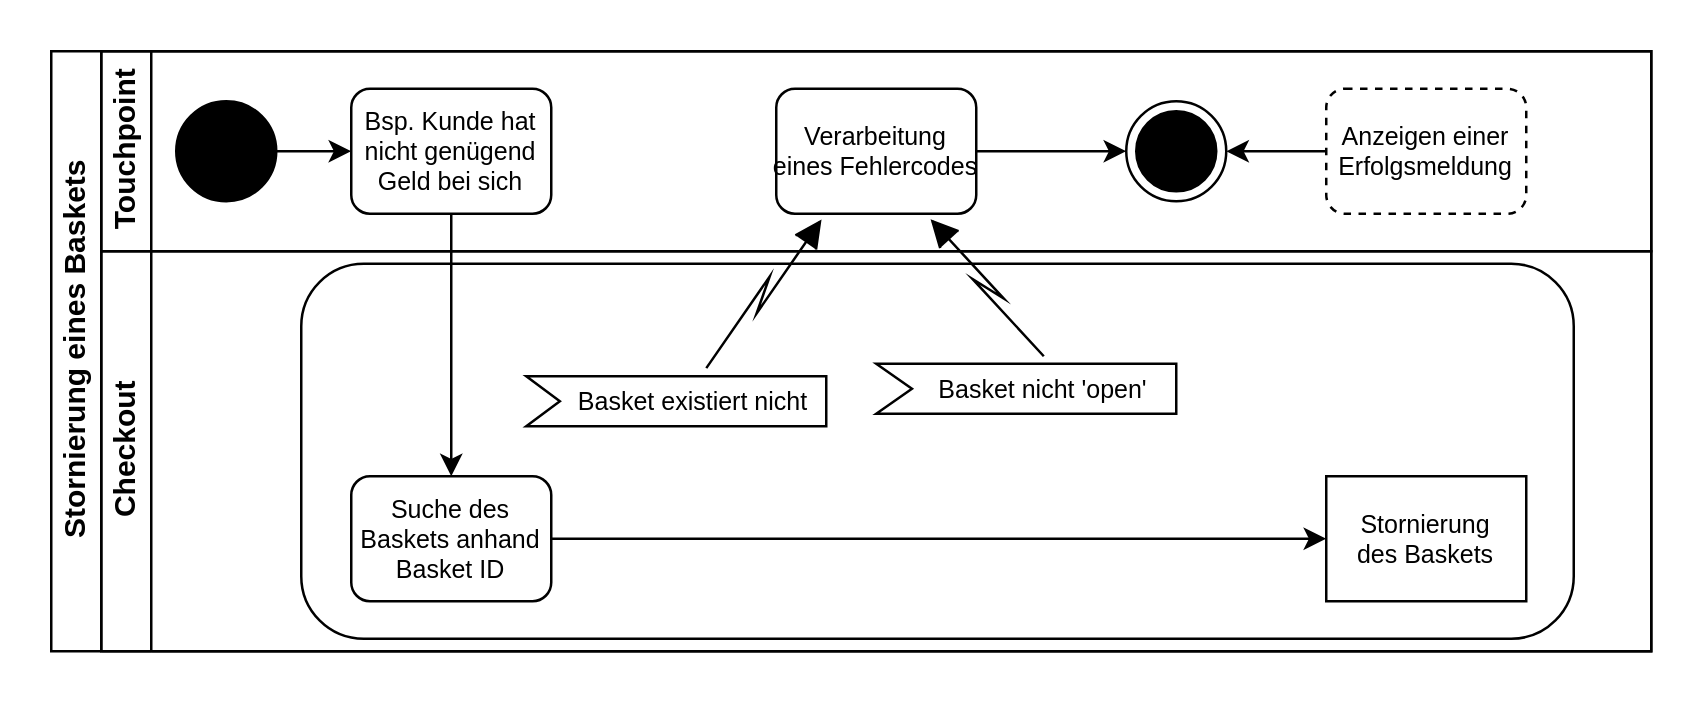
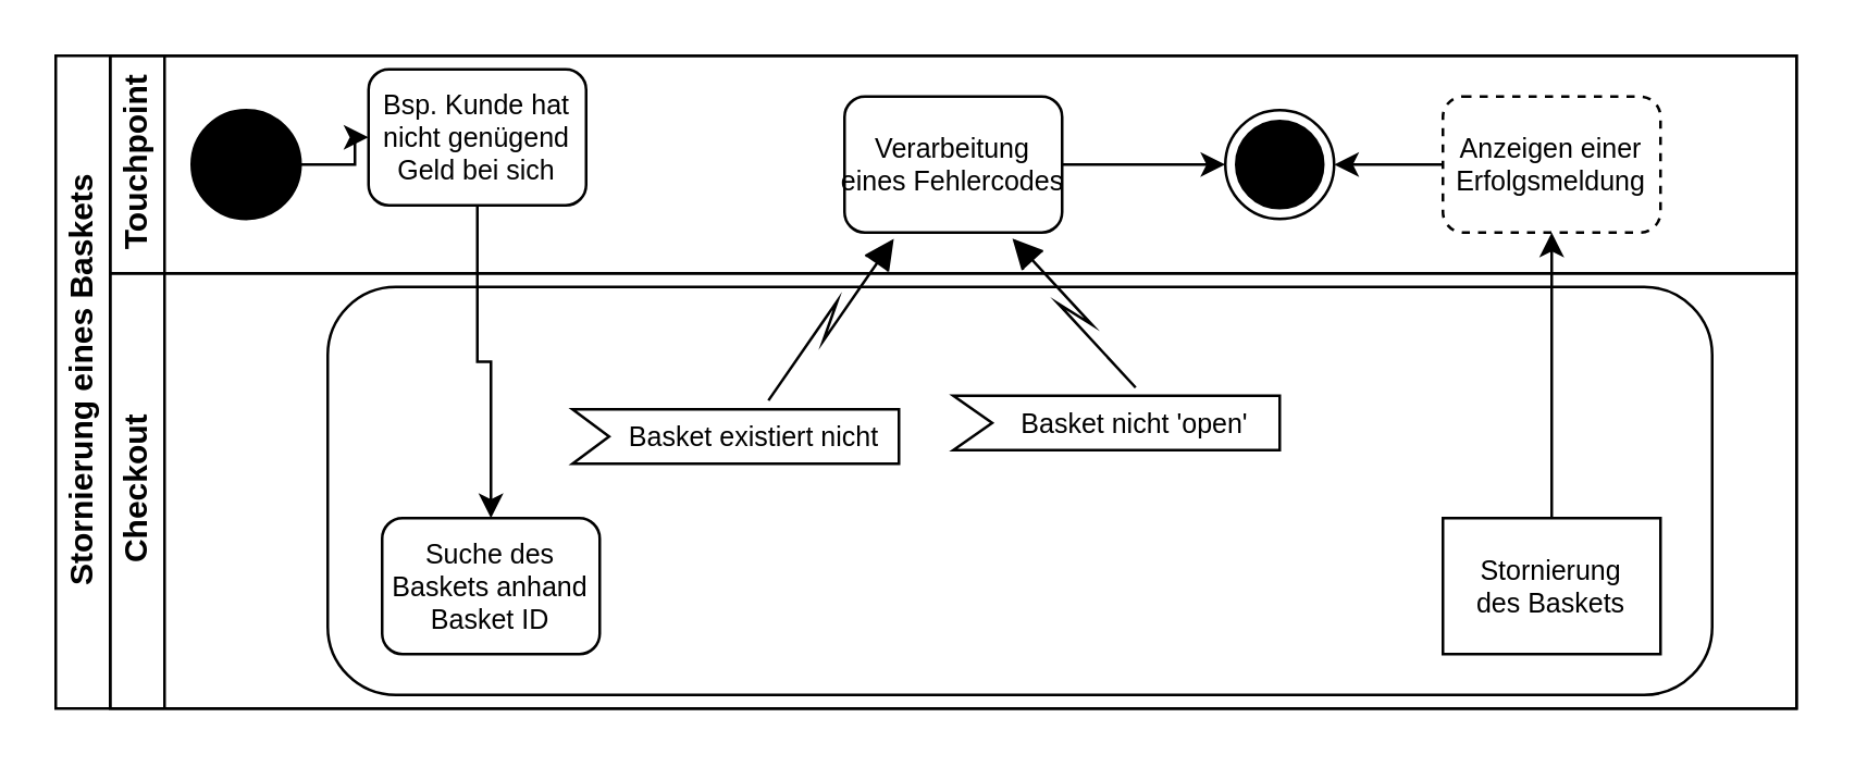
  <mxCell id="0" />
  <mxCell id="1" parent="0" />
  <mxCell id="2" value="Stornierung eines Baskets" style="swimlane;html=1;childLayout=stackLayout;resizeParent=1;resizeParentMax=0;horizontal=0;startSize=20;horizontalStack=0;fontColor=#000000;strokeColor=#000000;fillColor=none;" parent="1" vertex="1"><mxGeometry x="20" y="20" width="640" height="240" as="geometry" /></mxCell>
  <mxCell id="3" value="Touchpoint" style="swimlane;html=1;startSize=20;horizontal=0;fontColor=#000000;strokeColor=#000000;fillColor=none;" parent="2" vertex="1"><mxGeometry x="20" width="620" height="80" as="geometry" /></mxCell>
  <mxCell id="4" value="" style="edgeStyle=orthogonalEdgeStyle;rounded=0;orthogonalLoop=1;jettySize=auto;html=1;fontColor=#000000;strokeColor=#000000;" parent="3" source="5" target="6" edge="1"><mxGeometry relative="1" as="geometry" /></mxCell>
  <mxCell id="5" value="" style="ellipse;whiteSpace=wrap;html=1;fontColor=#000000;strokeColor=#000000;fillColor=#000000;" parent="3" vertex="1"><mxGeometry x="30" y="20" width="40" height="40" as="geometry" /></mxCell>
- <mxCell id="6" value="Bsp. Kunde hat&#10;nicht genügend&#10;Geld bei sich" style="rounded=1;fontFamily=Helvetica;fontSize=10;fontColor=#000000;align=center;strokeColor=#000000;fillColor=#FFFFFF;" parent="3" vertex="1"><mxGeometry x="100" y="15" width="80" height="50" as="geometry" /></mxCell>
+ <mxCell id="6" value="Bsp. Kunde hat&#10;nicht genügend&#10;Geld bei sich" style="rounded=1;fontFamily=Helvetica;fontSize=10;fontColor=#000000;align=center;strokeColor=#000000;fillColor=#FFFFFF;" parent="3" vertex="1"><mxGeometry x="95" y="5" width="80" height="50" as="geometry" /></mxCell>
  <mxCell id="7" style="edgeStyle=orthogonalEdgeStyle;rounded=0;orthogonalLoop=1;jettySize=auto;html=1;fontSize=10;fontColor=#000000;strokeColor=#000000;" parent="3" source="8" target="9" edge="1"><mxGeometry relative="1" as="geometry" /></mxCell>
  <mxCell id="8" value="Verarbeitung&#10;eines Fehlercodes" style="rounded=1;fontFamily=Helvetica;fontSize=10;fontColor=#000000;align=center;strokeColor=#000000;fillColor=#FFFFFF;" parent="3" vertex="1"><mxGeometry x="270" y="15" width="80" height="50" as="geometry" /></mxCell>
  <mxCell id="9" value="" style="ellipse;html=1;shape=endState;fillColor=#000000;strokeColor=#000000;fontSize=10;fontColor=#000000;" parent="3" vertex="1"><mxGeometry x="410" y="20" width="40" height="40" as="geometry" /></mxCell>
  <mxCell id="10" style="edgeStyle=orthogonalEdgeStyle;rounded=0;orthogonalLoop=1;jettySize=auto;html=1;exitX=0;exitY=0.5;exitDx=0;exitDy=0;entryX=1;entryY=0.5;entryDx=0;entryDy=0;fontSize=11;fontColor=#000000;strokeColor=#000000;" parent="3" source="11" target="9" edge="1"><mxGeometry relative="1" as="geometry" /></mxCell>
  <mxCell id="11" value="Anzeigen einer&#10;Erfolgsmeldung" style="rounded=1;fontFamily=Helvetica;fontSize=10;fontColor=#000000;align=center;strokeColor=#000000;fillColor=#FFFFFF;dashed=1;" parent="3" vertex="1"><mxGeometry x="490" y="15" width="80" height="50" as="geometry" /></mxCell>
  <mxCell id="12" style="edgeStyle=orthogonalEdgeStyle;rounded=0;orthogonalLoop=1;jettySize=auto;html=1;fontSize=10;fontColor=#000000;strokeColor=#000000;" parent="2" source="6" target="17" edge="1"><mxGeometry relative="1" as="geometry" /></mxCell>
+ <mxCell id="13" style="edgeStyle=orthogonalEdgeStyle;rounded=0;orthogonalLoop=1;jettySize=auto;html=1;fontSize=10;fontColor=#000000;strokeColor=#000000;" parent="2" source="18" target="11" edge="1"><mxGeometry relative="1" as="geometry" /></mxCell>
  <mxCell id="14" value="Checkout" style="swimlane;html=1;startSize=20;horizontal=0;fontColor=#000000;strokeColor=#000000;fillColor=none;" parent="2" vertex="1"><mxGeometry x="20" y="80" width="620" height="160" as="geometry" /></mxCell>
  <mxCell id="15" value="" style="html=1;align=right;verticalAlign=top;rounded=1;absoluteArcSize=1;arcSize=50;dashed=0;spacingTop=10;spacingRight=30;sketch=0;fillStyle=auto;fillColor=none;strokeColor=#000000;" parent="14" vertex="1"><mxGeometry x="80" y="5" width="509" height="150" as="geometry" /></mxCell>
- <mxCell id="16" value="" style="edgeStyle=orthogonalEdgeStyle;rounded=0;orthogonalLoop=1;jettySize=auto;html=1;endArrow=classic;endFill=1;fontColor=#000000;strokeColor=#000000;" parent="14" source="17" target="18" edge="1"><mxGeometry relative="1" as="geometry"><mxPoint x="220" y="125" as="targetPoint" /></mxGeometry></mxCell>
  <mxCell id="17" value="Suche des&#10;Baskets anhand&#10;Basket ID" style="rounded=1;fontFamily=Helvetica;fontSize=10;fontColor=#000000;align=center;strokeColor=#000000;fillColor=#FFFFFF;" parent="14" vertex="1"><mxGeometry x="100" y="90" width="80" height="50" as="geometry" /></mxCell>
  <mxCell id="18" value="Stornierung&#10;des Baskets" style="fontFamily=Helvetica;fontSize=10;fontColor=#000000;align=center;strokeColor=#000000;fillColor=#FFFFFF;rounded=0;" parent="14" vertex="1"><mxGeometry x="490" y="90" width="80" height="50" as="geometry" /></mxCell>
  <mxCell id="19" value="Basket existiert nicht" style="shape=mxgraph.infographic.ribbonSimple;notch1=13.44;notch2=0;align=center;verticalAlign=middle;fontSize=10;fontStyle=0;fillColor=#FFFFFF;flipH=0;spacingRight=0;spacingLeft=14;rounded=1;sketch=0;fillStyle=auto;strokeColor=#000000;fontColor=#000000;" parent="14" vertex="1"><mxGeometry x="170" y="50" width="120" height="20" as="geometry" /></mxCell>
  <mxCell id="20" value="Basket nicht 'open'" style="shape=mxgraph.infographic.ribbonSimple;notch1=14.28;notch2=0;align=center;verticalAlign=middle;fontSize=10;fontStyle=0;fillColor=#FFFFFF;flipH=0;spacingRight=0;spacingLeft=14;rounded=1;sketch=0;fillStyle=auto;strokeColor=#000000;fontColor=#000000;" parent="14" vertex="1"><mxGeometry x="310" y="45" width="120" height="20" as="geometry" /></mxCell>
  <mxCell id="21" value="" style="shape=mxgraph.lean_mapping.electronic_info_flow_edge;html=1;rounded=0;fontSize=12;fontColor=#000000;endArrow=classic;endFill=1;strokeColor=#000000;entryX=0.25;entryY=1;entryDx=0;entryDy=0;exitX=0;exitY=0;exitDx=69.5;exitDy=0;exitPerimeter=0;" parent="2" source="19" target="8" edge="1"><mxGeometry width="160" relative="1" as="geometry"><mxPoint x="111" y="5" as="sourcePoint" /><mxPoint x="250" y="50" as="targetPoint" /><Array as="points"><mxPoint x="250" y="95" /></Array></mxGeometry></mxCell>
  <mxCell id="22" value="" style="shape=mxgraph.lean_mapping.electronic_info_flow_edge;html=1;rounded=0;fontSize=12;fontColor=#000000;endArrow=classic;endFill=1;strokeColor=#000000;entryX=0.75;entryY=1;entryDx=0;entryDy=0;exitX=0;exitY=0;exitDx=69.5;exitDy=0;exitPerimeter=0;" parent="2" source="20" target="8" edge="1"><mxGeometry width="160" relative="1" as="geometry"><mxPoint x="161" y="-335" as="sourcePoint" /><mxPoint x="460" y="65" as="targetPoint" /><Array as="points"><mxPoint x="420" y="95" /></Array></mxGeometry></mxCell>
